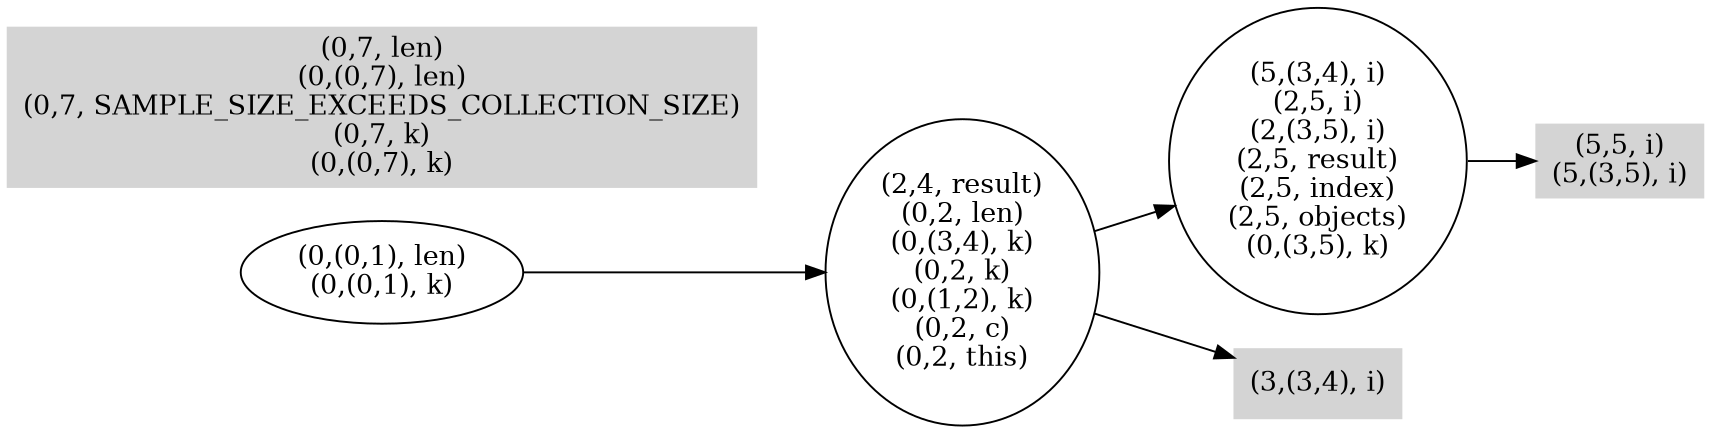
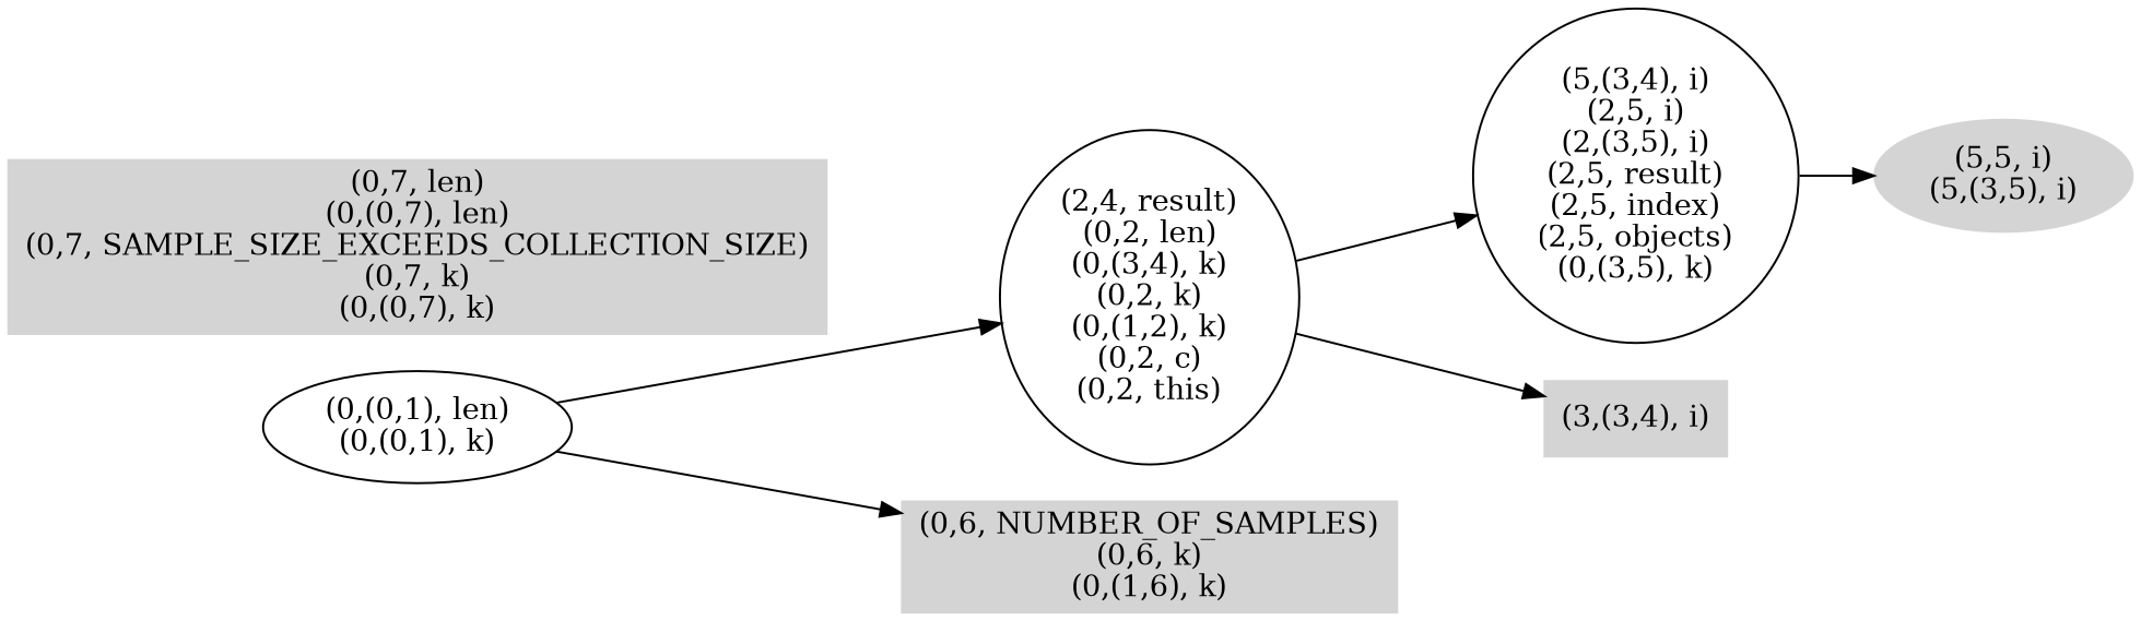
  digraph {
    rankdir=LR
    node [color=".0 .0 .83" shape=box style=filled]
-   n1 [label="(5,5, i)\n(5,(3,5), i)"]
+   n1 [label="(5,5, i)\n(5,(3,5), i)" shape=ellipse]
    n2 [label="(5,(3,4), i)\n(2,5, i)\n(2,(3,5), i)\n(2,5, result)\n(2,5, index)\n(2,5, objects)\n(0,(3,5), k)" color="" shape="" style=""]
    n3 [label="(3,(3,4), i)"]
    n4 [label="(2,4, result)\n(0,2, len)\n(0,(3,4), k)\n(0,2, k)\n(0,(1,2), k)\n(0,2, c)\n(0,2, this)" color="" shape="" style=""]
    n5 [label="(0,7, len)\n(0,(0,7), len)\n(0,7, SAMPLE_SIZE_EXCEEDS_COLLECTION_SIZE)\n(0,7, k)\n(0,(0,7), k)"]
+   n6 [label="(0,6, NUMBER_OF_SAMPLES)\n(0,6, k)\n(0,(1,6), k)"]
    n7 [label="(0,(0,1), len)\n(0,(0,1), k)" color="" shape="" style=""]
    n2 -> n1
    n4 -> n2
    n4 -> n3
    n7 -> n4
+   n7 -> n6
  }
